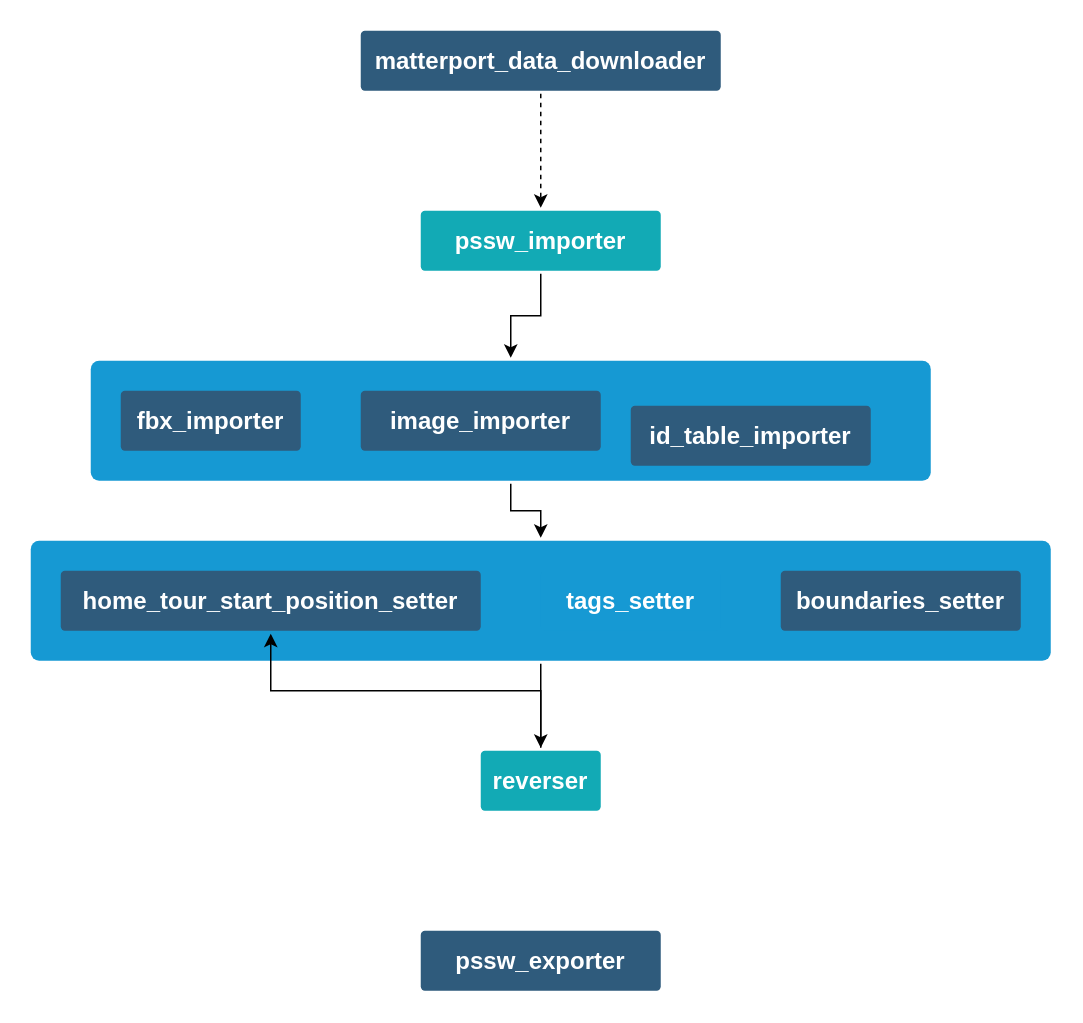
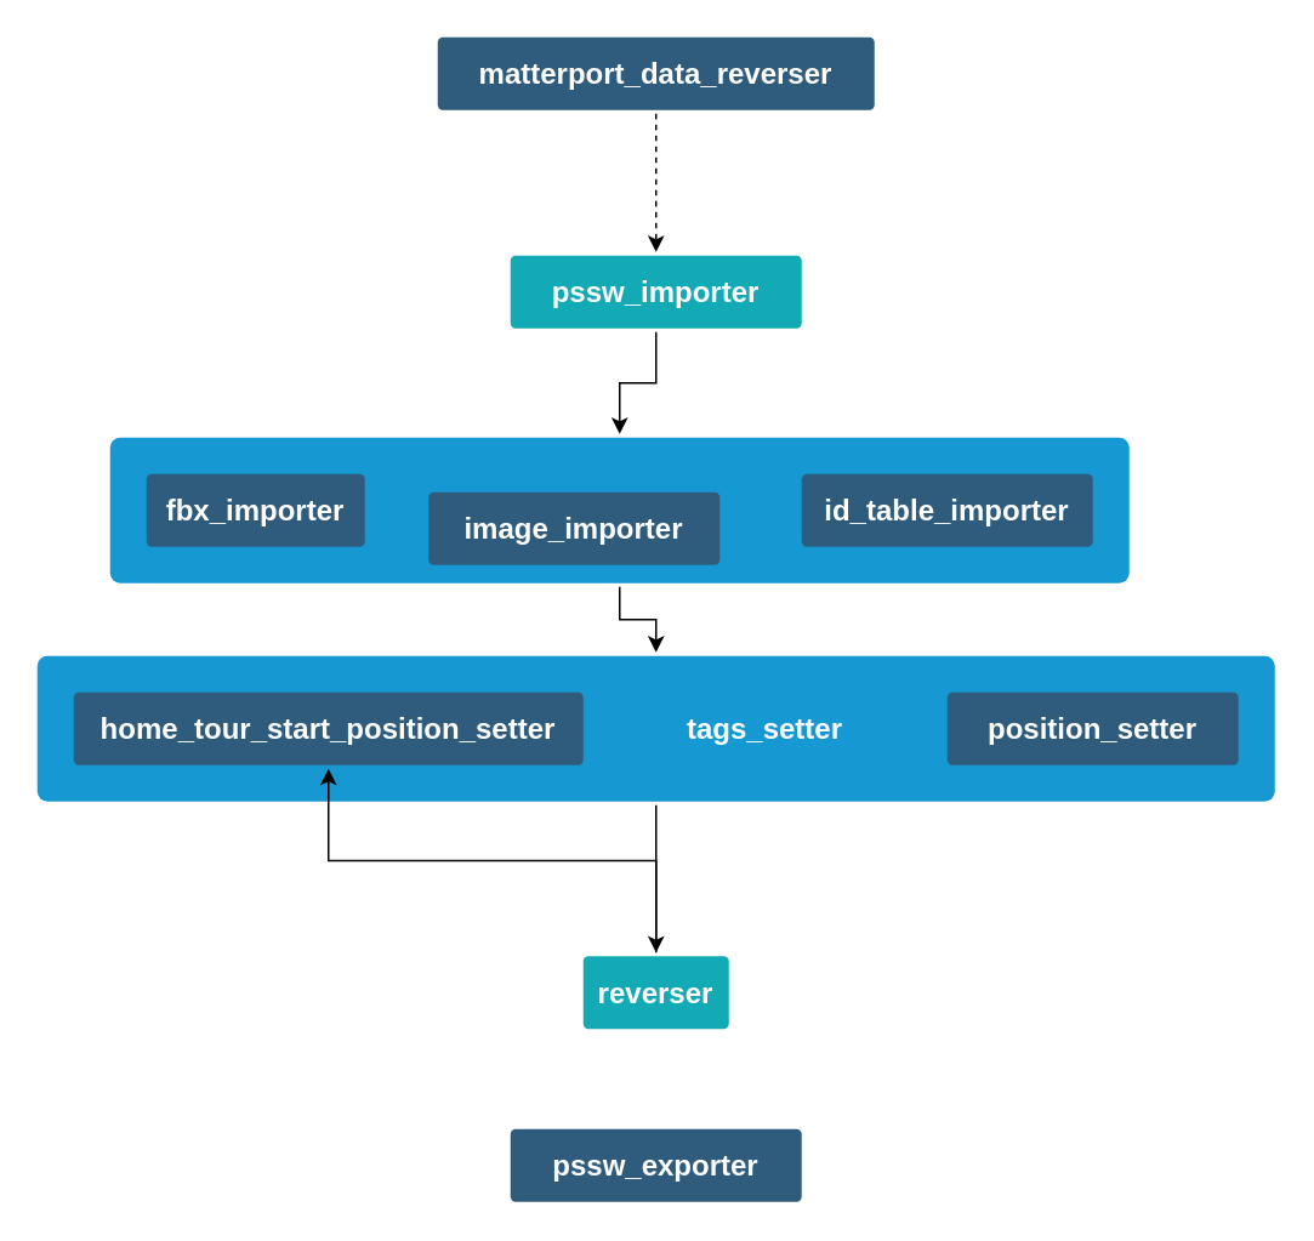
  <mxCell id="0" />
  <mxCell id="1" parent="0" />
  <mxCell id="2" value="&lt;p data-pm-slice=&quot;1 1 [&amp;quot;table&amp;quot;,{&amp;quot;isNumberColumnEnabled&amp;quot;:false,&amp;quot;layout&amp;quot;:&amp;quot;default&amp;quot;,&amp;quot;__autoSize&amp;quot;:false,&amp;quot;localId&amp;quot;:&amp;quot;bbb435ce-e84e-4e3d-9dc8-f1c0fbe65b8b&amp;quot;,&amp;quot;width&amp;quot;:760},&amp;quot;tableRow&amp;quot;,null,&amp;quot;tableCell&amp;quot;,{&amp;quot;colspan&amp;quot;:1,&amp;quot;rowspan&amp;quot;:1,&amp;quot;colwidth&amp;quot;:null,&amp;quot;background&amp;quot;:null}]&quot;&gt;&lt;br&gt;&lt;/p&gt;" style="rounded=1;whiteSpace=wrap;html=1;shadow=0;labelBackgroundColor=none;strokeColor=none;strokeWidth=3;fillColor=#1699D3;fontFamily=Helvetica;fontSize=16;fontColor=#FFFFFF;align=center;fontStyle=1;spacing=5;arcSize=7;perimeterSpacing=2;" vertex="1" parent="1"><mxGeometry x="20" y="360" width="680" height="80" as="geometry" /></mxCell>
  <mxCell id="3" value="" style="edgeStyle=orthogonalEdgeStyle;rounded=0;orthogonalLoop=1;jettySize=auto;html=1;entryX=0.5;entryY=0;entryDx=0;entryDy=0;" edge="1" parent="1" source="4" target="2"><mxGeometry relative="1" as="geometry" /></mxCell>
  <mxCell id="4" value="&lt;p data-pm-slice=&quot;1 1 [&amp;quot;table&amp;quot;,{&amp;quot;isNumberColumnEnabled&amp;quot;:false,&amp;quot;layout&amp;quot;:&amp;quot;default&amp;quot;,&amp;quot;__autoSize&amp;quot;:false,&amp;quot;localId&amp;quot;:&amp;quot;bbb435ce-e84e-4e3d-9dc8-f1c0fbe65b8b&amp;quot;,&amp;quot;width&amp;quot;:760},&amp;quot;tableRow&amp;quot;,null,&amp;quot;tableCell&amp;quot;,{&amp;quot;colspan&amp;quot;:1,&amp;quot;rowspan&amp;quot;:1,&amp;quot;colwidth&amp;quot;:null,&amp;quot;background&amp;quot;:null}]&quot;&gt;&lt;br&gt;&lt;/p&gt;" style="rounded=1;whiteSpace=wrap;html=1;shadow=0;labelBackgroundColor=none;strokeColor=none;strokeWidth=3;fillColor=#1699D3;fontFamily=Helvetica;fontSize=16;fontColor=#FFFFFF;align=center;fontStyle=1;spacing=5;arcSize=7;perimeterSpacing=2;" vertex="1" parent="1"><mxGeometry x="60" y="240" width="560" height="80" as="geometry" /></mxCell>
  <mxCell id="5" value="" style="edgeStyle=orthogonalEdgeStyle;rounded=0;orthogonalLoop=1;jettySize=auto;html=1;dashed=1;" edge="1" parent="1" source="6" target="18"><mxGeometry relative="1" as="geometry" /></mxCell>
- <mxCell id="6" value="&lt;p data-pm-slice=&quot;1 1 [&amp;quot;table&amp;quot;,{&amp;quot;isNumberColumnEnabled&amp;quot;:false,&amp;quot;layout&amp;quot;:&amp;quot;default&amp;quot;,&amp;quot;__autoSize&amp;quot;:false,&amp;quot;localId&amp;quot;:&amp;quot;bbb435ce-e84e-4e3d-9dc8-f1c0fbe65b8b&amp;quot;,&amp;quot;width&amp;quot;:760},&amp;quot;tableRow&amp;quot;,null,&amp;quot;tableCell&amp;quot;,{&amp;quot;colspan&amp;quot;:1,&amp;quot;rowspan&amp;quot;:1,&amp;quot;colwidth&amp;quot;:null,&amp;quot;background&amp;quot;:null}]&quot;&gt;matterport_data_downloader&lt;/p&gt;" style="rounded=1;whiteSpace=wrap;html=1;shadow=0;labelBackgroundColor=none;strokeColor=none;strokeWidth=3;fillColor=#2F5B7C;fontFamily=Helvetica;fontSize=16;fontColor=#FFFFFF;align=center;fontStyle=1;spacing=5;arcSize=7;perimeterSpacing=2;" parent="1" vertex="1"><mxGeometry x="240" y="20" width="240" height="40" as="geometry" /></mxCell>
+ <mxCell id="6" value="&lt;p data-pm-slice=&quot;1 1 [&amp;quot;table&amp;quot;,{&amp;quot;isNumberColumnEnabled&amp;quot;:false,&amp;quot;layout&amp;quot;:&amp;quot;default&amp;quot;,&amp;quot;__autoSize&amp;quot;:false,&amp;quot;localId&amp;quot;:&amp;quot;bbb435ce-e84e-4e3d-9dc8-f1c0fbe65b8b&amp;quot;,&amp;quot;width&amp;quot;:760},&amp;quot;tableRow&amp;quot;,null,&amp;quot;tableCell&amp;quot;,{&amp;quot;colspan&amp;quot;:1,&amp;quot;rowspan&amp;quot;:1,&amp;quot;colwidth&amp;quot;:null,&amp;quot;background&amp;quot;:null}]&quot;&gt;matterport_data_reverser&lt;/p&gt;" style="rounded=1;whiteSpace=wrap;html=1;shadow=0;labelBackgroundColor=none;strokeColor=none;strokeWidth=3;fillColor=#2F5B7C;fontFamily=Helvetica;fontSize=16;fontColor=#FFFFFF;align=center;fontStyle=1;spacing=5;arcSize=7;perimeterSpacing=2;" parent="1" vertex="1"><mxGeometry x="240" y="20" width="240" height="40" as="geometry" /></mxCell>
  <mxCell id="7" value="&lt;p data-pm-slice=&quot;1 1 [&amp;quot;table&amp;quot;,{&amp;quot;isNumberColumnEnabled&amp;quot;:false,&amp;quot;layout&amp;quot;:&amp;quot;default&amp;quot;,&amp;quot;__autoSize&amp;quot;:false,&amp;quot;localId&amp;quot;:&amp;quot;bbb435ce-e84e-4e3d-9dc8-f1c0fbe65b8b&amp;quot;,&amp;quot;width&amp;quot;:760},&amp;quot;tableRow&amp;quot;,null,&amp;quot;tableCell&amp;quot;,{&amp;quot;colspan&amp;quot;:1,&amp;quot;rowspan&amp;quot;:1,&amp;quot;colwidth&amp;quot;:null,&amp;quot;background&amp;quot;:null}]&quot;&gt;fbx_importer&lt;/p&gt;" style="rounded=1;whiteSpace=wrap;html=1;shadow=0;labelBackgroundColor=none;strokeColor=none;strokeWidth=3;fillColor=#2F5B7C;fontFamily=Helvetica;fontSize=16;fontColor=#FFFFFF;align=center;fontStyle=1;spacing=5;arcSize=7;perimeterSpacing=2;" vertex="1" parent="1"><mxGeometry x="80" y="260" width="120" height="40" as="geometry" /></mxCell>
- <mxCell id="8" value="&lt;p data-pm-slice=&quot;1 1 [&amp;quot;table&amp;quot;,{&amp;quot;isNumberColumnEnabled&amp;quot;:false,&amp;quot;layout&amp;quot;:&amp;quot;default&amp;quot;,&amp;quot;__autoSize&amp;quot;:false,&amp;quot;localId&amp;quot;:&amp;quot;bbb435ce-e84e-4e3d-9dc8-f1c0fbe65b8b&amp;quot;,&amp;quot;width&amp;quot;:760},&amp;quot;tableRow&amp;quot;,null,&amp;quot;tableCell&amp;quot;,{&amp;quot;colspan&amp;quot;:1,&amp;quot;rowspan&amp;quot;:1,&amp;quot;colwidth&amp;quot;:null,&amp;quot;background&amp;quot;:null}]&quot;&gt;image_importer&lt;/p&gt;" style="rounded=1;whiteSpace=wrap;html=1;shadow=0;labelBackgroundColor=none;strokeColor=none;strokeWidth=3;fillColor=#2F5B7C;fontFamily=Helvetica;fontSize=16;fontColor=#FFFFFF;align=center;fontStyle=1;spacing=5;arcSize=7;perimeterSpacing=2;" vertex="1" parent="1"><mxGeometry x="240" y="260" width="160" height="40" as="geometry" /></mxCell>
- <mxCell id="9" value="&lt;p data-pm-slice=&quot;1 1 [&amp;quot;table&amp;quot;,{&amp;quot;isNumberColumnEnabled&amp;quot;:false,&amp;quot;layout&amp;quot;:&amp;quot;default&amp;quot;,&amp;quot;__autoSize&amp;quot;:false,&amp;quot;localId&amp;quot;:&amp;quot;bbb435ce-e84e-4e3d-9dc8-f1c0fbe65b8b&amp;quot;,&amp;quot;width&amp;quot;:760},&amp;quot;tableRow&amp;quot;,null,&amp;quot;tableCell&amp;quot;,{&amp;quot;colspan&amp;quot;:1,&amp;quot;rowspan&amp;quot;:1,&amp;quot;colwidth&amp;quot;:null,&amp;quot;background&amp;quot;:null}]&quot;&gt;id_table_importer&lt;/p&gt;" style="rounded=1;whiteSpace=wrap;html=1;shadow=0;labelBackgroundColor=none;strokeColor=none;strokeWidth=3;fillColor=#2F5B7C;fontFamily=Helvetica;fontSize=16;fontColor=#FFFFFF;align=center;fontStyle=1;spacing=5;arcSize=7;perimeterSpacing=2;" vertex="1" parent="1"><mxGeometry x="420" y="270" width="160" height="40" as="geometry" /></mxCell>
+ <mxCell id="8" value="&lt;p data-pm-slice=&quot;1 1 [&amp;quot;table&amp;quot;,{&amp;quot;isNumberColumnEnabled&amp;quot;:false,&amp;quot;layout&amp;quot;:&amp;quot;default&amp;quot;,&amp;quot;__autoSize&amp;quot;:false,&amp;quot;localId&amp;quot;:&amp;quot;bbb435ce-e84e-4e3d-9dc8-f1c0fbe65b8b&amp;quot;,&amp;quot;width&amp;quot;:760},&amp;quot;tableRow&amp;quot;,null,&amp;quot;tableCell&amp;quot;,{&amp;quot;colspan&amp;quot;:1,&amp;quot;rowspan&amp;quot;:1,&amp;quot;colwidth&amp;quot;:null,&amp;quot;background&amp;quot;:null}]&quot;&gt;image_importer&lt;/p&gt;" style="rounded=1;whiteSpace=wrap;html=1;shadow=0;labelBackgroundColor=none;strokeColor=none;strokeWidth=3;fillColor=#2F5B7C;fontFamily=Helvetica;fontSize=16;fontColor=#FFFFFF;align=center;fontStyle=1;spacing=5;arcSize=7;perimeterSpacing=2;" vertex="1" parent="1"><mxGeometry x="235" y="270" width="160" height="40" as="geometry" /></mxCell>
+ <mxCell id="9" value="&lt;p data-pm-slice=&quot;1 1 [&amp;quot;table&amp;quot;,{&amp;quot;isNumberColumnEnabled&amp;quot;:false,&amp;quot;layout&amp;quot;:&amp;quot;default&amp;quot;,&amp;quot;__autoSize&amp;quot;:false,&amp;quot;localId&amp;quot;:&amp;quot;bbb435ce-e84e-4e3d-9dc8-f1c0fbe65b8b&amp;quot;,&amp;quot;width&amp;quot;:760},&amp;quot;tableRow&amp;quot;,null,&amp;quot;tableCell&amp;quot;,{&amp;quot;colspan&amp;quot;:1,&amp;quot;rowspan&amp;quot;:1,&amp;quot;colwidth&amp;quot;:null,&amp;quot;background&amp;quot;:null}]&quot;&gt;id_table_importer&lt;/p&gt;" style="rounded=1;whiteSpace=wrap;html=1;shadow=0;labelBackgroundColor=none;strokeColor=none;strokeWidth=3;fillColor=#2F5B7C;fontFamily=Helvetica;fontSize=16;fontColor=#FFFFFF;align=center;fontStyle=1;spacing=5;arcSize=7;perimeterSpacing=2;" vertex="1" parent="1"><mxGeometry x="440" y="260" width="160" height="40" as="geometry" /></mxCell>
  <mxCell id="10" value="&lt;p data-pm-slice=&quot;1 1 [&amp;quot;table&amp;quot;,{&amp;quot;isNumberColumnEnabled&amp;quot;:false,&amp;quot;layout&amp;quot;:&amp;quot;default&amp;quot;,&amp;quot;__autoSize&amp;quot;:false,&amp;quot;localId&amp;quot;:&amp;quot;bbb435ce-e84e-4e3d-9dc8-f1c0fbe65b8b&amp;quot;,&amp;quot;width&amp;quot;:760},&amp;quot;tableRow&amp;quot;,null,&amp;quot;tableCell&amp;quot;,{&amp;quot;colspan&amp;quot;:1,&amp;quot;rowspan&amp;quot;:1,&amp;quot;colwidth&amp;quot;:null,&amp;quot;background&amp;quot;:null}]&quot;&gt;home_tour_start_position_setter&lt;/p&gt;" style="rounded=1;whiteSpace=wrap;html=1;shadow=0;labelBackgroundColor=none;strokeColor=none;strokeWidth=3;fillColor=#2F5B7C;fontFamily=Helvetica;fontSize=16;fontColor=#FFFFFF;align=center;fontStyle=1;spacing=5;arcSize=7;perimeterSpacing=2;" vertex="1" parent="1"><mxGeometry x="40" y="380" width="280" height="40" as="geometry" /></mxCell>
  <mxCell id="11" value="" style="edgeStyle=orthogonalEdgeStyle;rounded=0;orthogonalLoop=1;jettySize=auto;html=1;exitX=0.5;exitY=1;exitDx=0;exitDy=0;" edge="1" parent="1" source="2" target="16"><mxGeometry relative="1" as="geometry" /></mxCell>
  <mxCell id="12" value="&lt;p data-pm-slice=&quot;1 1 [&amp;quot;table&amp;quot;,{&amp;quot;isNumberColumnEnabled&amp;quot;:false,&amp;quot;layout&amp;quot;:&amp;quot;default&amp;quot;,&amp;quot;__autoSize&amp;quot;:false,&amp;quot;localId&amp;quot;:&amp;quot;bbb435ce-e84e-4e3d-9dc8-f1c0fbe65b8b&amp;quot;,&amp;quot;width&amp;quot;:760},&amp;quot;tableRow&amp;quot;,null,&amp;quot;tableCell&amp;quot;,{&amp;quot;colspan&amp;quot;:1,&amp;quot;rowspan&amp;quot;:1,&amp;quot;colwidth&amp;quot;:null,&amp;quot;background&amp;quot;:null}]&quot;&gt;tags_setter&lt;/p&gt;" style="rounded=1;whiteSpace=wrap;html=1;shadow=0;labelBackgroundColor=none;strokeColor=none;strokeWidth=3;fillColor=#1699d3;fontFamily=Helvetica;fontSize=16;fontColor=#FFFFFF;align=center;fontStyle=1;spacing=5;arcSize=7;perimeterSpacing=2;" vertex="1" parent="1"><mxGeometry y="380" width="120" height="40" as="geometry" x="360" /></mxCell>
- <mxCell id="13" value="&lt;p data-pm-slice=&quot;1 1 [&amp;quot;table&amp;quot;,{&amp;quot;isNumberColumnEnabled&amp;quot;:false,&amp;quot;layout&amp;quot;:&amp;quot;default&amp;quot;,&amp;quot;__autoSize&amp;quot;:false,&amp;quot;localId&amp;quot;:&amp;quot;bbb435ce-e84e-4e3d-9dc8-f1c0fbe65b8b&amp;quot;,&amp;quot;width&amp;quot;:760},&amp;quot;tableRow&amp;quot;,null,&amp;quot;tableCell&amp;quot;,{&amp;quot;colspan&amp;quot;:1,&amp;quot;rowspan&amp;quot;:1,&amp;quot;colwidth&amp;quot;:null,&amp;quot;background&amp;quot;:null}]&quot;&gt;boundaries_setter&lt;/p&gt;" style="rounded=1;whiteSpace=wrap;html=1;shadow=0;labelBackgroundColor=none;strokeColor=none;strokeWidth=3;fillColor=#2F5B7C;fontFamily=Helvetica;fontSize=16;fontColor=#FFFFFF;align=center;fontStyle=1;spacing=5;arcSize=7;perimeterSpacing=2;" vertex="1" parent="1"><mxGeometry x="520" y="380" width="160" height="40" as="geometry" /></mxCell>
+ <mxCell id="13" value="&lt;p data-pm-slice=&quot;1 1 [&amp;quot;table&amp;quot;,{&amp;quot;isNumberColumnEnabled&amp;quot;:false,&amp;quot;layout&amp;quot;:&amp;quot;default&amp;quot;,&amp;quot;__autoSize&amp;quot;:false,&amp;quot;localId&amp;quot;:&amp;quot;bbb435ce-e84e-4e3d-9dc8-f1c0fbe65b8b&amp;quot;,&amp;quot;width&amp;quot;:760},&amp;quot;tableRow&amp;quot;,null,&amp;quot;tableCell&amp;quot;,{&amp;quot;colspan&amp;quot;:1,&amp;quot;rowspan&amp;quot;:1,&amp;quot;colwidth&amp;quot;:null,&amp;quot;background&amp;quot;:null}]&quot;&gt;position_setter&lt;/p&gt;" style="rounded=1;whiteSpace=wrap;html=1;shadow=0;labelBackgroundColor=none;strokeColor=none;strokeWidth=3;fillColor=#2F5B7C;fontFamily=Helvetica;fontSize=16;fontColor=#FFFFFF;align=center;fontStyle=1;spacing=5;arcSize=7;perimeterSpacing=2;" vertex="1" parent="1"><mxGeometry x="520" y="380" width="160" height="40" as="geometry" /></mxCell>
  <mxCell id="14" value="&lt;p data-pm-slice=&quot;1 1 [&amp;quot;table&amp;quot;,{&amp;quot;isNumberColumnEnabled&amp;quot;:false,&amp;quot;layout&amp;quot;:&amp;quot;default&amp;quot;,&amp;quot;__autoSize&amp;quot;:false,&amp;quot;localId&amp;quot;:&amp;quot;bbb435ce-e84e-4e3d-9dc8-f1c0fbe65b8b&amp;quot;,&amp;quot;width&amp;quot;:760},&amp;quot;tableRow&amp;quot;,null,&amp;quot;tableCell&amp;quot;,{&amp;quot;colspan&amp;quot;:1,&amp;quot;rowspan&amp;quot;:1,&amp;quot;colwidth&amp;quot;:null,&amp;quot;background&amp;quot;:null}]&quot;&gt;pssw_exporter&lt;/p&gt;" style="rounded=1;whiteSpace=wrap;html=1;shadow=0;labelBackgroundColor=none;strokeColor=none;strokeWidth=3;fillColor=#2F5B7C;fontFamily=Helvetica;fontSize=16;fontColor=#FFFFFF;align=center;fontStyle=1;spacing=5;arcSize=7;perimeterSpacing=2;" vertex="1" parent="1"><mxGeometry x="280" y="620" width="160" height="40" as="geometry" /></mxCell>
  <mxCell id="15" value="" style="edgeStyle=orthogonalEdgeStyle;rounded=0;orthogonalLoop=1;jettySize=auto;html=1;" edge="1" parent="1" source="16" target="10"><mxGeometry relative="1" as="geometry" /></mxCell>
- <mxCell id="16" value="&lt;p data-pm-slice=&quot;1 1 [&amp;quot;table&amp;quot;,{&amp;quot;isNumberColumnEnabled&amp;quot;:false,&amp;quot;layout&amp;quot;:&amp;quot;default&amp;quot;,&amp;quot;__autoSize&amp;quot;:false,&amp;quot;localId&amp;quot;:&amp;quot;bbb435ce-e84e-4e3d-9dc8-f1c0fbe65b8b&amp;quot;,&amp;quot;width&amp;quot;:760},&amp;quot;tableRow&amp;quot;,null,&amp;quot;tableCell&amp;quot;,{&amp;quot;colspan&amp;quot;:1,&amp;quot;rowspan&amp;quot;:1,&amp;quot;colwidth&amp;quot;:null,&amp;quot;background&amp;quot;:null}]&quot;&gt;reverser&lt;/p&gt;" style="rounded=1;whiteSpace=wrap;html=1;shadow=0;labelBackgroundColor=none;strokeColor=none;strokeWidth=3;fillColor=#12AAB5;fontFamily=Helvetica;fontSize=16;fontColor=#FFFFFF;align=center;fontStyle=1;spacing=5;arcSize=7;perimeterSpacing=2;" vertex="1" parent="1"><mxGeometry x="320" y="500" width="80" height="40" as="geometry" /></mxCell>
+ <mxCell id="16" value="&lt;p data-pm-slice=&quot;1 1 [&amp;quot;table&amp;quot;,{&amp;quot;isNumberColumnEnabled&amp;quot;:false,&amp;quot;layout&amp;quot;:&amp;quot;default&amp;quot;,&amp;quot;__autoSize&amp;quot;:false,&amp;quot;localId&amp;quot;:&amp;quot;bbb435ce-e84e-4e3d-9dc8-f1c0fbe65b8b&amp;quot;,&amp;quot;width&amp;quot;:760},&amp;quot;tableRow&amp;quot;,null,&amp;quot;tableCell&amp;quot;,{&amp;quot;colspan&amp;quot;:1,&amp;quot;rowspan&amp;quot;:1,&amp;quot;colwidth&amp;quot;:null,&amp;quot;background&amp;quot;:null}]&quot;&gt;reverser&lt;/p&gt;" style="rounded=1;whiteSpace=wrap;html=1;shadow=0;labelBackgroundColor=none;strokeColor=none;strokeWidth=3;fillColor=#12AAB5;fontFamily=Helvetica;fontSize=16;fontColor=#FFFFFF;align=center;fontStyle=1;spacing=5;arcSize=7;perimeterSpacing=2;" vertex="1" parent="1"><mxGeometry x="320" y="525" width="80" height="40" as="geometry" /></mxCell>
  <mxCell id="17" value="" style="edgeStyle=orthogonalEdgeStyle;rounded=0;orthogonalLoop=1;jettySize=auto;html=1;entryX=0.5;entryY=0;entryDx=0;entryDy=0;" edge="1" parent="1" source="18" target="4"><mxGeometry relative="1" as="geometry" /></mxCell>
  <mxCell id="18" value="&lt;p data-pm-slice=&quot;1 1 [&amp;quot;table&amp;quot;,{&amp;quot;isNumberColumnEnabled&amp;quot;:false,&amp;quot;layout&amp;quot;:&amp;quot;default&amp;quot;,&amp;quot;__autoSize&amp;quot;:false,&amp;quot;localId&amp;quot;:&amp;quot;bbb435ce-e84e-4e3d-9dc8-f1c0fbe65b8b&amp;quot;,&amp;quot;width&amp;quot;:760},&amp;quot;tableRow&amp;quot;,null,&amp;quot;tableCell&amp;quot;,{&amp;quot;colspan&amp;quot;:1,&amp;quot;rowspan&amp;quot;:1,&amp;quot;colwidth&amp;quot;:null,&amp;quot;background&amp;quot;:null}]&quot;&gt;pssw_importer&lt;/p&gt;" style="rounded=1;whiteSpace=wrap;html=1;shadow=0;labelBackgroundColor=none;strokeColor=none;strokeWidth=3;fillColor=#12AAB5;fontFamily=Helvetica;fontSize=16;fontColor=#FFFFFF;align=center;fontStyle=1;spacing=5;arcSize=7;perimeterSpacing=2;" vertex="1" parent="1"><mxGeometry x="280" y="140" width="160" height="40" as="geometry" /></mxCell>
